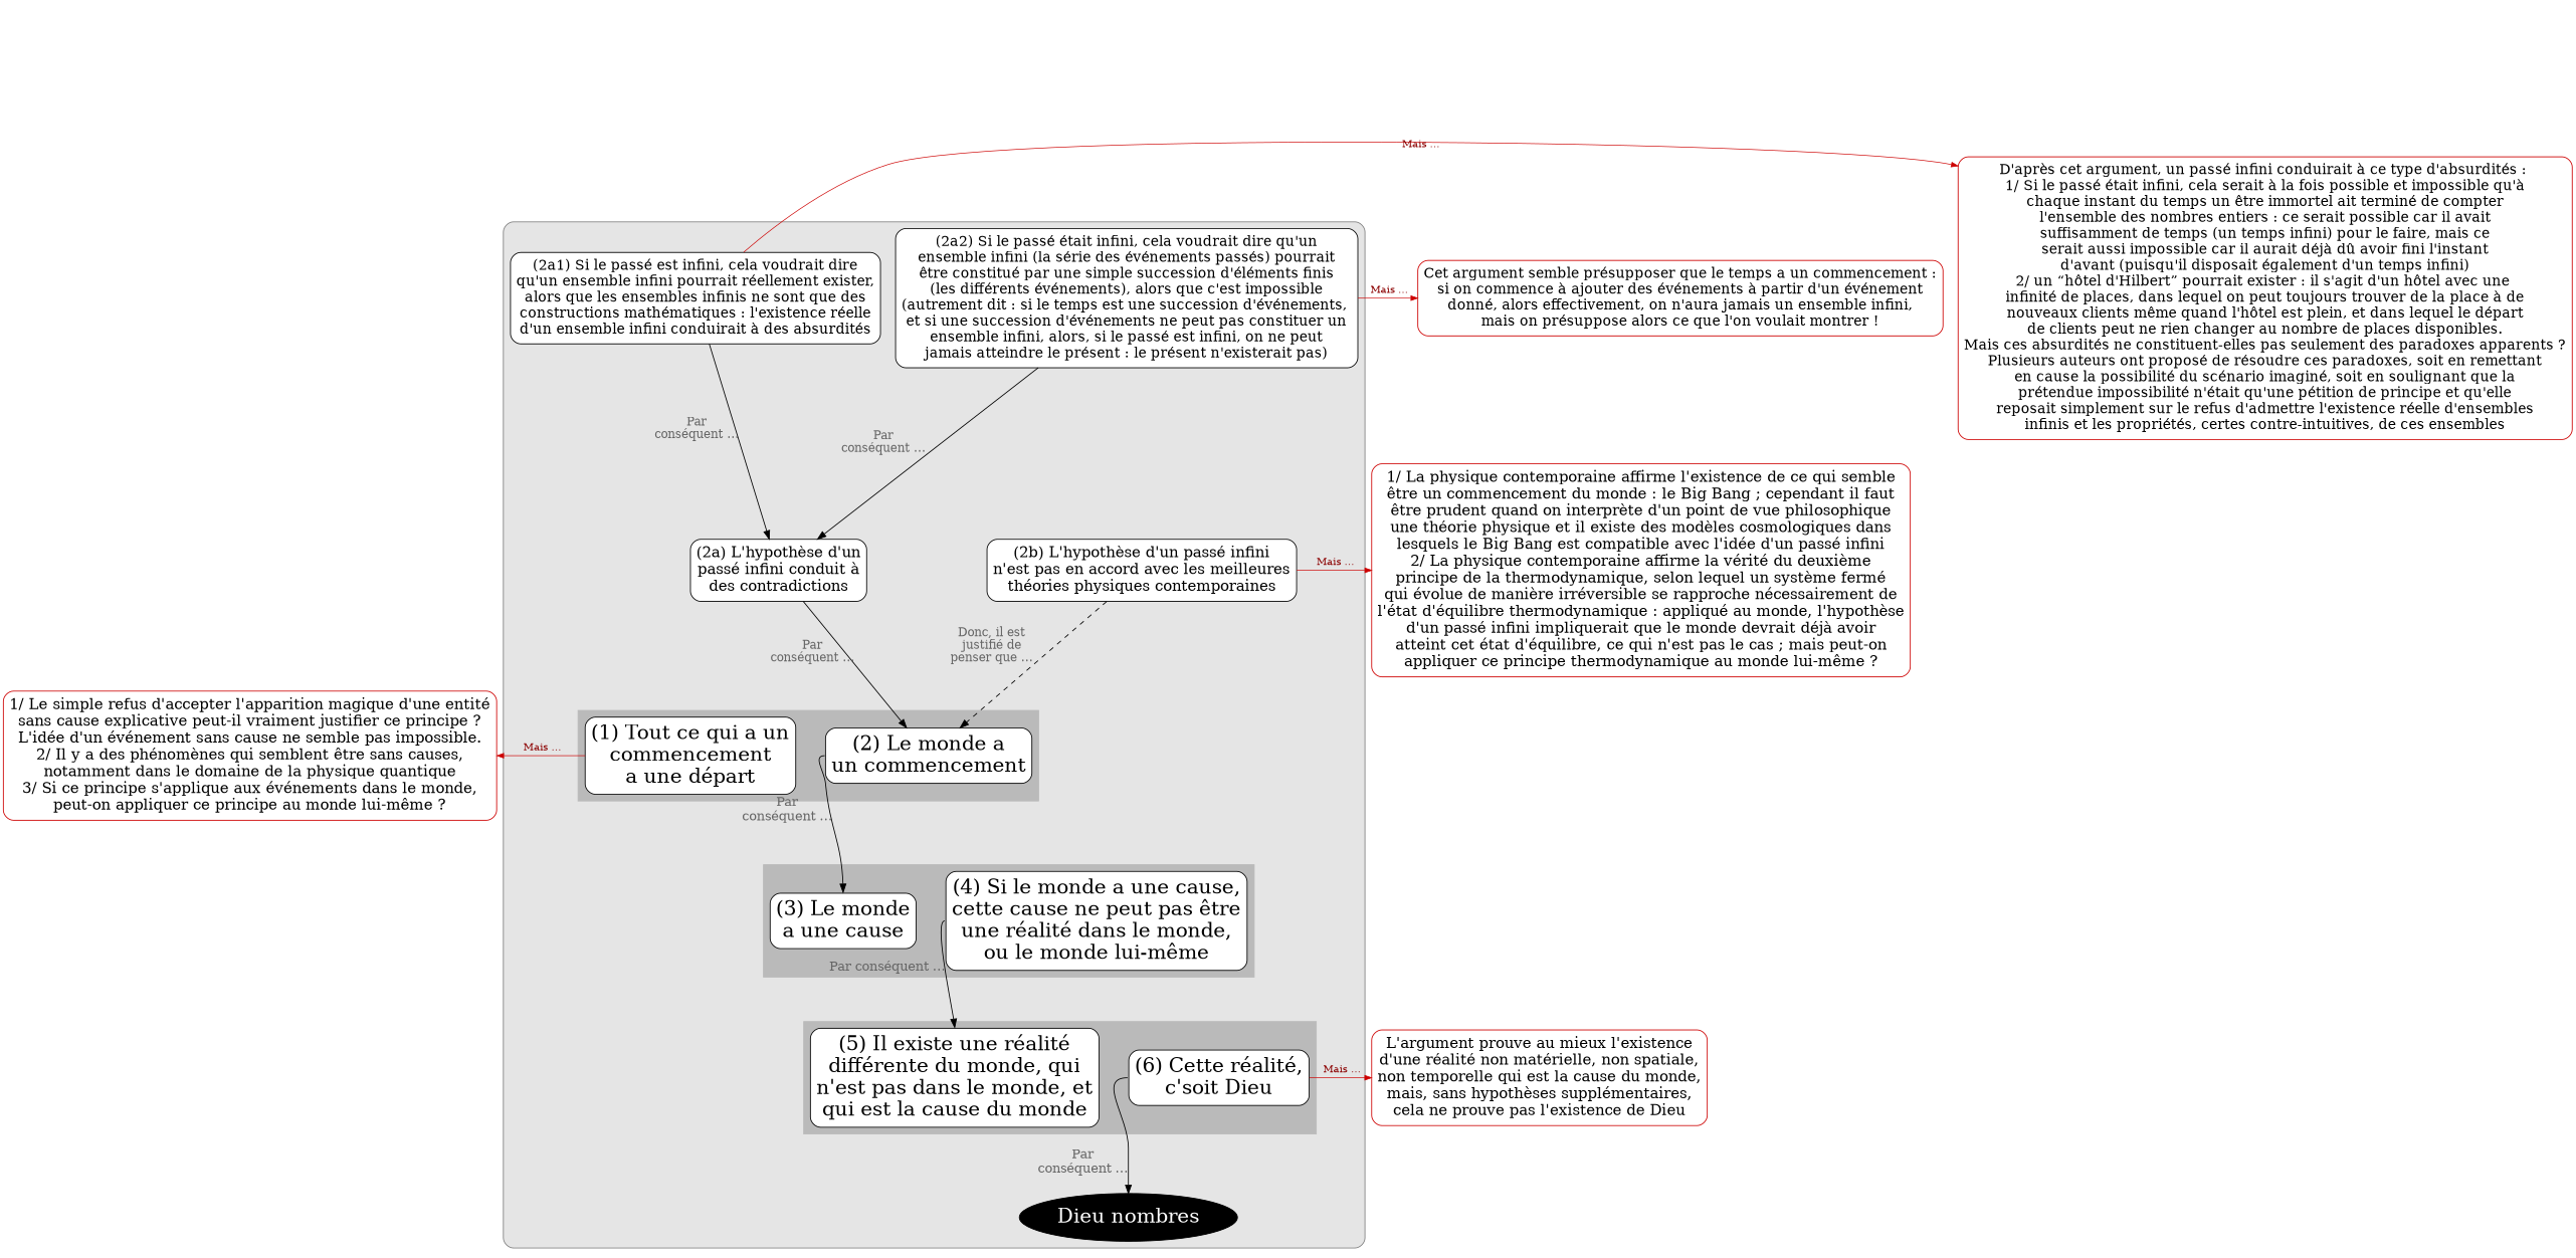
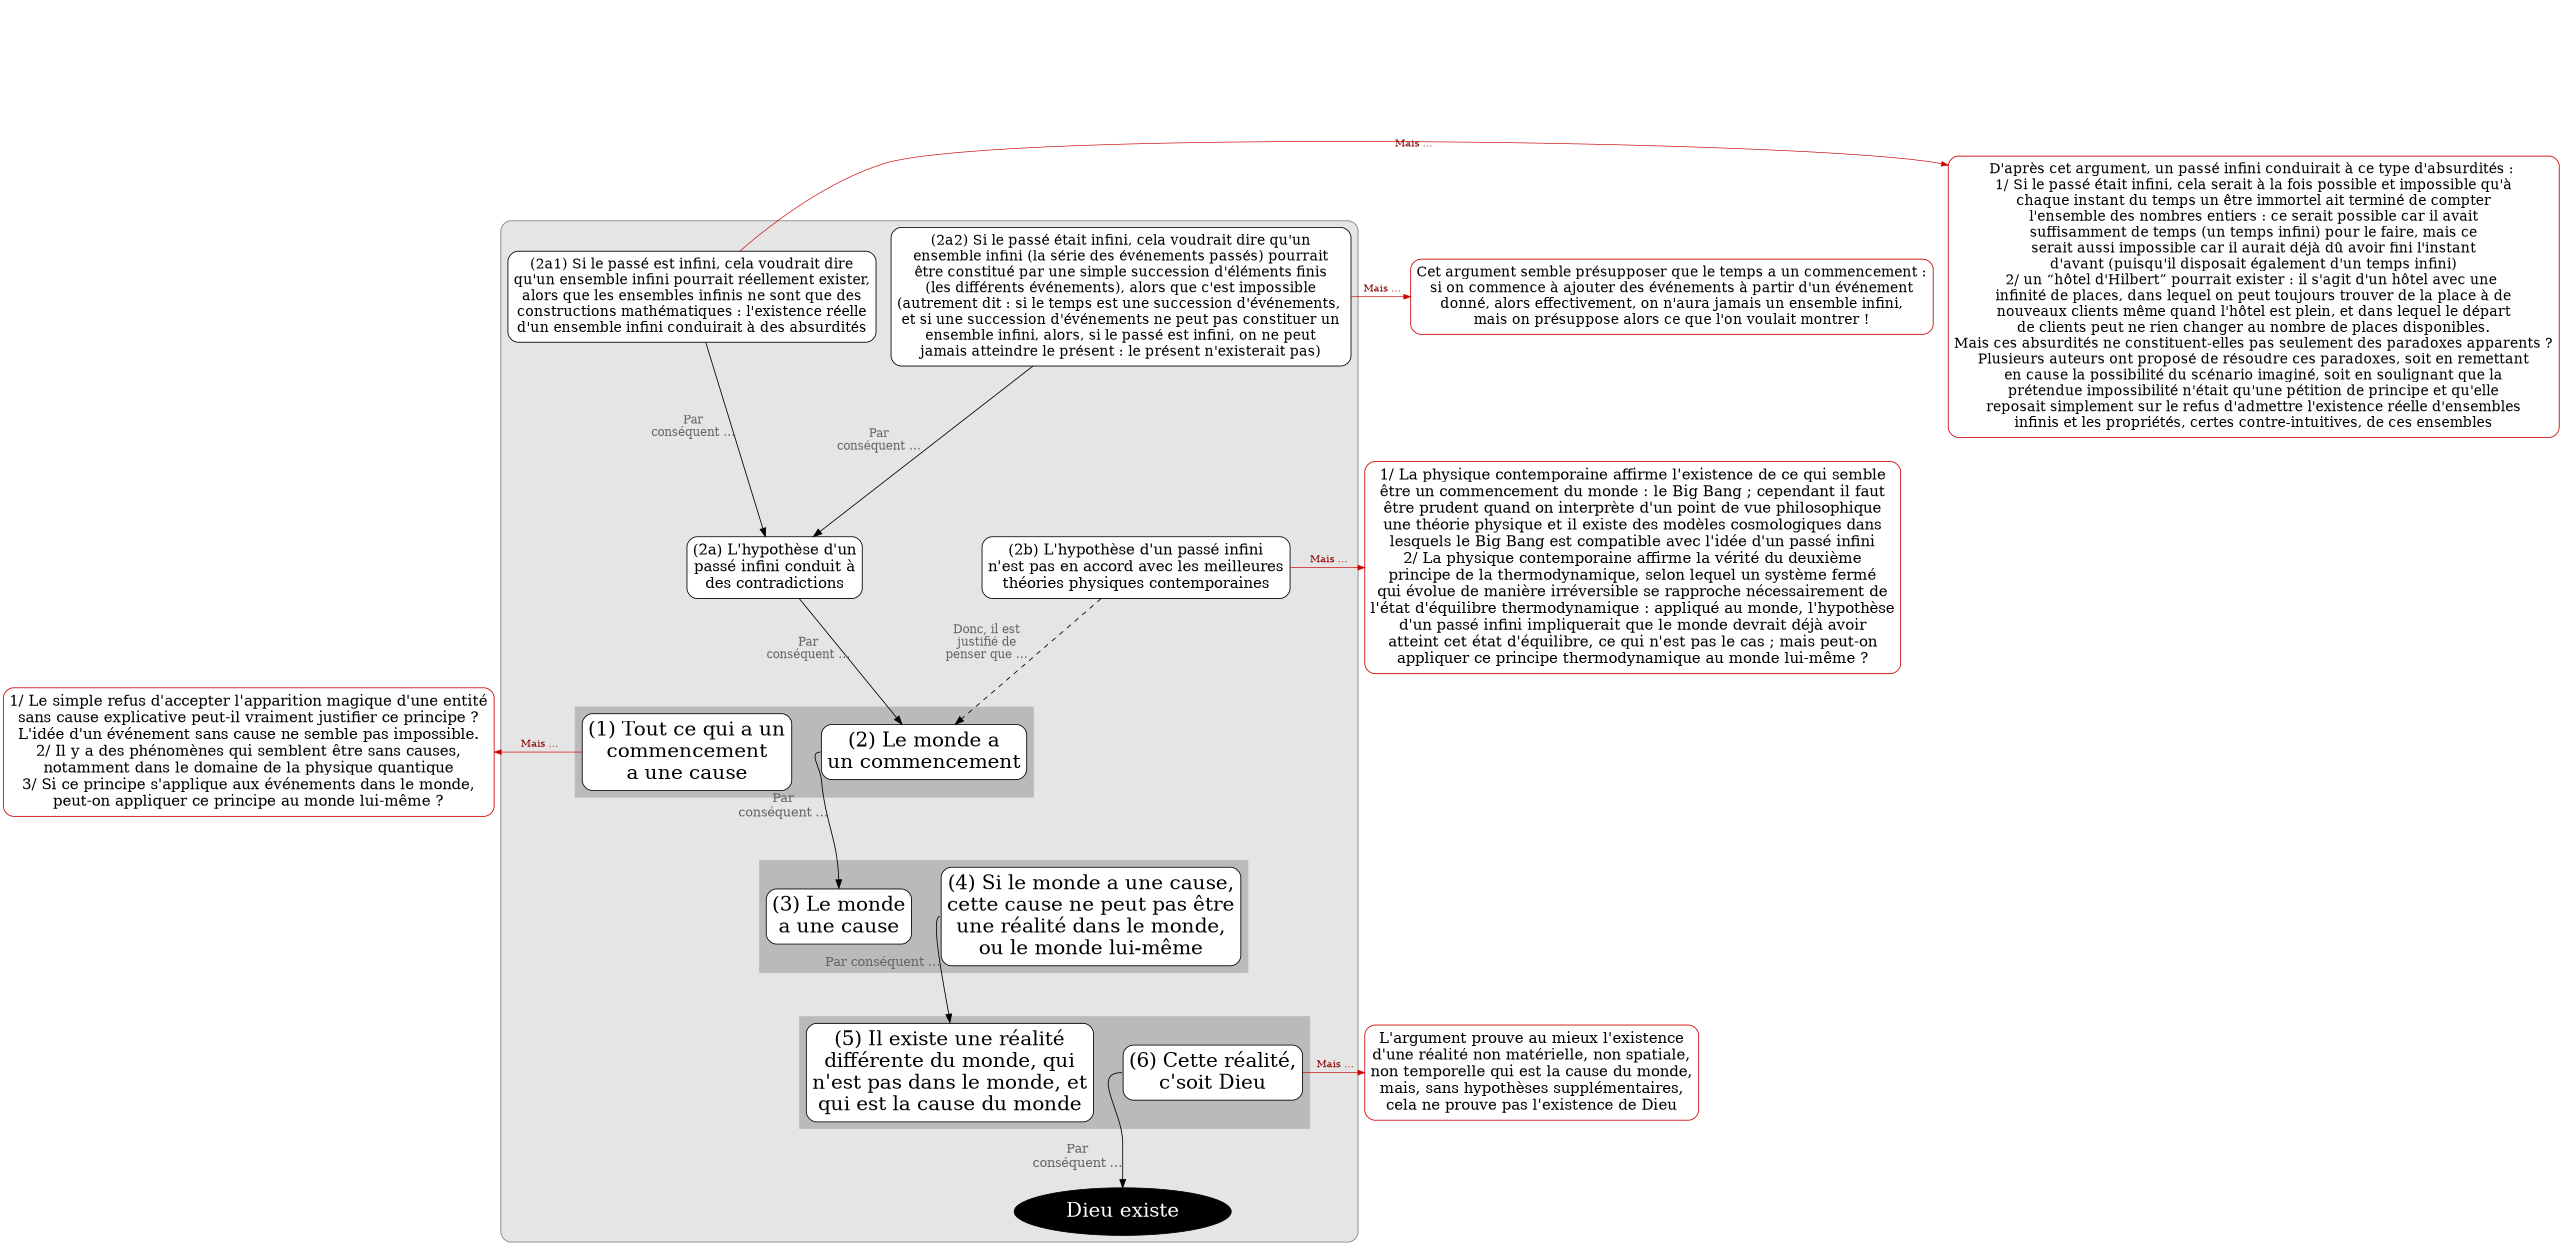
  digraph {
    compound=true
    newrank=true
    ranksep=0.2
    splines=true
    node [color=black fillcolor=white fontcolor=black fontsize=24 margin=0.1 penwidth=1 shape=box style="filled,rounded"]
    edge [arrowsize=1 color=black fontcolor=grey40 fontsize=15 minlen=1 penwidth=1 xlabel="Par\nconséquent …"]
    n1 [color=red3 fontsize=18 label="1/ Le simple refus d'accepter l'apparition magique d'une entité\nsans cause explicative peut-il vraiment justifier ce principe ?\nL'idée d'un événement sans cause ne semble pas impossible.\n2/ Il y a des phénomènes qui semblent être sans causes,\nnotamment dans le domaine de la physique quantique\n3/ Si ce principe s'applique aux événements dans le monde,\npeut-on appliquer ce principe au monde lui-même ?" style="rounded, filled"]
-   n2 [label="(1) Tout ce qui a un\ncommencement\na une départ"]
+   n2 [label="(1) Tout ce qui a un\ncommencement\na une cause"]
    n3 [fontsize=18 label="(2b) L'hypothèse d'un passé infini\nn'est pas en accord avec les meilleures\nthéories physiques contemporaines"]
    n4 [color=red3 fontsize=18 label="1/ La physique contemporaine affirme l'existence de ce qui semble\nêtre un commencement du monde : le Big Bang ; cependant il faut\nêtre prudent quand on interprète d'un point de vue philosophique\nune théorie physique et il existe des modèles cosmologiques dans\nlesquels le Big Bang est compatible avec l'idée d'un passé infini\n2/ La physique contemporaine affirme la vérité du deuxième\nprincipe de la thermodynamique, selon lequel un système fermé\nqui évolue de manière irréversible se rapproche nécessairement de\nl'état d'équilibre thermodynamique : appliqué au monde, l'hypothèse\nd'un passé infini impliquerait que le monde devrait déjà avoir\natteint cet état d'équilibre, ce qui n'est pas le cas ; mais peut-on\nappliquer ce principe thermodynamique au monde lui-même ?" style="rounded, filled"]
    n5 [label="(6) Cette réalité,\nc'soit Dieu"]
    n6 [color=red3 fontsize=18 label="L'argument prouve au mieux l'existence\nd'une réalité non matérielle, non spatiale,\nnon temporelle qui est la cause du monde,\nmais, sans hypothèses supplémentaires,\ncela ne prouve pas l'existence de Dieu" style="rounded, filled"]
    n7 [fontsize=17 label="(2a2) Si le passé était infini, cela voudrait dire qu'un\nensemble infini (la série des événements passés) pourrait\nêtre constitué par une simple succession d'éléments finis\n(les différents événements), alors que c'est impossible\n(autrement dit : si le temps est une succession d'événements, \net si une succession d'événements ne peut pas constituer un\nensemble infini, alors, si le passé est infini, on ne peut\njamais atteindre le présent : le présent n'existerait pas)"]
    n8 [color=red3 fontsize=17 label="Cet argument semble présupposer que le temps a un commencement :\nsi on commence à ajouter des événements à partir d'un événement\ndonné, alors effectivement, on n'aura jamais un ensemble infini,\nmais on présuppose alors ce que l'on voulait montrer !" style="rounded, filled"]
    n9 [color=red3 fontsize=17 label="D'après cet argument, un passé infini conduirait à ce type d'absurdités : \n1/ Si le passé était infini, cela serait à la fois possible et impossible qu'à\nchaque instant du temps un être immortel ait terminé de compter\nl'ensemble des nombres entiers : ce serait possible car il avait\nsuffisamment de temps (un temps infini) pour le faire, mais ce\nserait aussi impossible car il aurait déjà dû avoir fini l'instant\nd'avant (puisqu'il disposait également d'un temps infini)\n2/ un “hôtel d'Hilbert” pourrait exister : il s'agit d'un hôtel avec une \ninfinité de places, dans lequel on peut toujours trouver de la place à de\nnouveaux clients même quand l'hôtel est plein, et dans lequel le départ\nde clients peut ne rien changer au nombre de places disponibles.\nMais ces absurdités ne constituent-elles pas seulement des paradoxes apparents ?\nPlusieurs auteurs ont proposé de résoudre ces paradoxes, soit en remettant\nen cause la possibilité du scénario imaginé, soit en soulignant que la\nprétendue impossibilité n'était qu'une pétition de principe et qu'elle\nreposait simplement sur le refus d'admettre l'existence réelle d'ensembles\ninfinis et les propriétés, certes contre-intuitives, de ces ensembles" style="rounded, filled"]
    n10 [fontsize=17 label="(2a1) Si le passé est infini, cela voudrait dire\nqu'un ensemble infini pourrait réellement exister,\nalors que les ensembles infinis ne sont que des\nconstructions mathématiques : l'existence réelle\nd'un ensemble infini conduirait à des absurdités"]
    n11 [fontsize=18 label="(2a) L'hypothèse d'un\npassé infini conduit à\ndes contradictions"]
    n12 [label="(2) Le monde a\nun commencement"]
    n13 [label="(3) Le monde\na une cause"]
    n14 [label="(4) Si le monde a une cause,\ncette cause ne peut pas être\nune réalité dans le monde,\nou le monde lui-même"]
    n15 [label="(5) Il existe une réalité\ndifférente du monde, qui\nn'est pas dans le monde, et\nqui est la cause du monde"]
-   n16 [fillcolor=black fontcolor=white label="Dieu nombres" shape=ellipse]
+   n16 [fillcolor=black fontcolor=white label="Dieu existe" shape=ellipse]
    subgraph sub_1 {
      rank=same
      n1
      n2
    }
    subgraph sub_2 {
      rank=same
      n3
      n4
    }
    subgraph sub_3 {
      rank=same
      n5
      n6
    }
    subgraph sub_4 {
      rank=same
      n7
      n8
    }
    subgraph sub_5 {
      rank=same
      n9
      n10
    }
    subgraph cluster_6 {
      bgcolor=grey90
      color=grey50
      style=rounded
      n16
      subgraph sub_7 {
        bgcolor=grey90
        color=grey50
        rank=same
        style=rounded
        n13
        n14
      }
      subgraph sub_8 {
        bgcolor=grey90
        color=grey50
        rank=same
        style=rounded
        n2
        n12
      }
      subgraph sub_9 {
        bgcolor=grey90
        color=grey50
        rank=same
        style=rounded
        n3
        n11
      }
      subgraph sub_10 {
        bgcolor=grey90
        color=grey50
        style=rounded
        n3
        n7
        n10
        n11
      }
      subgraph sub_11 {
        bgcolor=grey90
        color=grey50
        rank=same
        style=rounded
        n5
        n15
      }
      subgraph cluster_12 {
        bgcolor=grey73
        color=grey73
        style=box
        n13
        n14
      }
      subgraph cluster_13 {
        bgcolor=grey73
        color=grey73
        style=box
        n2
        n12
      }
      subgraph cluster_14 {
        bgcolor=grey73
        color=grey73
        style=box
        n5
        n15
      }
    }
    n1 -> n2 [arrowsize=0.8 color=red3 dir=back fontcolor=red4 fontsize=12 label=" Mais …" minlen=2 penwidth=0.8 xlabel=""]
    n2 -> n12 [style=invis]
    n3 -> n4 [arrowsize=0.8 color=red3 fontcolor=red4 fontsize=12 label=" Mais …" minlen=2 penwidth=0.8 xlabel=""]
    n3 -> n12 [fontsize=14 style=dashed xlabel="Donc, il est\njustifié de\npenser que …"]
    n5 -> n6 [arrowsize=0.8 color=red3 fontcolor=red4 fontsize=12 label=" Mais …" minlen=2 penwidth=0.8 xlabel=""]
    n5 -> n16 [headport=n minlen=4 tailport=w]
    n7 -> n3 [arrowsize=0.8 color=red3 fontcolor=red4 fontsize=12 label=" Mais …" penwidth=0.8 style=invis xlabel=""]
    n7 -> n8 [arrowsize=0.8 color=red3 fontcolor=red4 fontsize=12 label=" Mais …" minlen=2 penwidth=0.8 xlabel=""]
    n7 -> n11 [fontsize=14]
    n9 -> n10 [arrowsize=0.8 color=red3 dir=back fontcolor=red4 fontsize=12 label=" Mais …" minlen=2 penwidth=0.8 xlabel=""]
    n10 -> n11 [fontsize=14]
    n11 -> n3 [minlen=4 style=invis]
    n11 -> n12 [fontsize=14]
    n12 -> n13 [headport=n minlen=3 tailport=w]
    n13 -> n14 [style=invis]
    n14 -> n15 [headport=n minlen=3 tailport=w xlabel="Par conséquent …"]
    n15 -> n5 [style=invis]
  }
